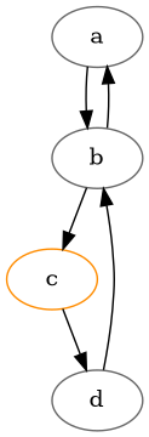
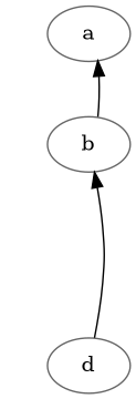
  digraph {
    node [alive=n type=C color=gray40]
    a [type=P]
    b [type=B]
-   c [color=darkorange]
    d
-   a -> b
    b -> a
-   b -> c
-   c -> d
    d -> b
  }
